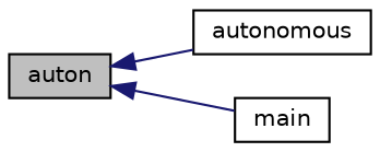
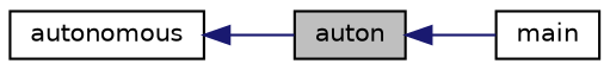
  digraph {
    rankdir=LR
    node [color=black fillcolor=white fontname=Helvetica fontsize=10 shape=record style=filled]
    edge [color=midnightblue dir=back fontname=Helvetica fontsize=10 labelfontname=Helvetica labelfontsize=10 style=solid]
    n1 [fillcolor=grey75 fontcolor=black height=0.2 label=auton width=0.4]
    n2 [height=0.2 label=autonomous width=0.4]
    n3 [height=0.2 label=main width=0.4]
-   n1 -> n2
+   n2 -> n1
    n1 -> n3
  }
